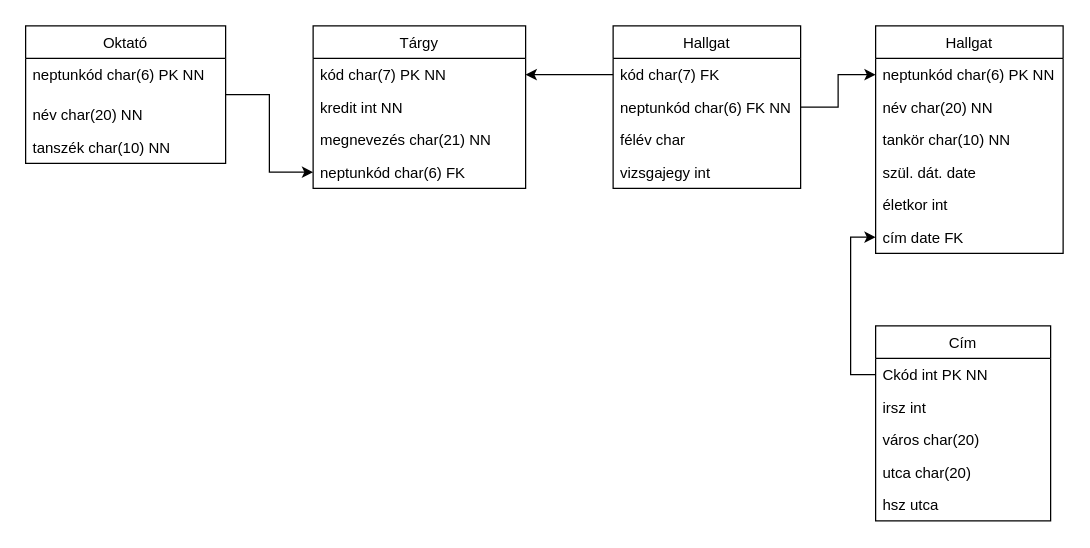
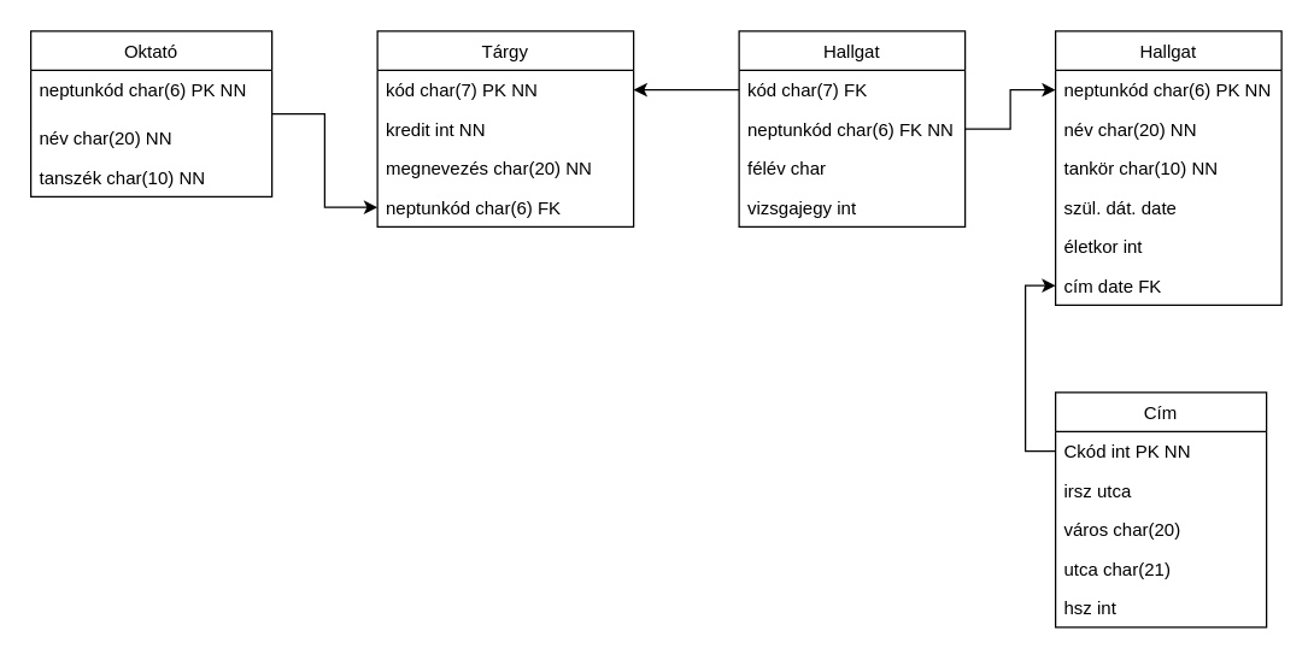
  <mxCell id="0" />
  <mxCell id="1" parent="0" />
  <mxCell id="2" value="" style="edgeStyle=orthogonalEdgeStyle;rounded=0;orthogonalLoop=1;jettySize=auto;html=1;entryX=0;entryY=0.5;entryDx=0;entryDy=0;" parent="1" source="3" target="11" edge="1"><mxGeometry relative="1" as="geometry" /></mxCell>
  <mxCell id="3" value="Oktató" style="swimlane;fontStyle=0;childLayout=stackLayout;horizontal=1;startSize=26;fillColor=none;horizontalStack=0;resizeParent=1;resizeParentMax=0;resizeLast=0;collapsible=1;marginBottom=0;" parent="1" vertex="1"><mxGeometry width="160" height="110" as="geometry" x="20" y="20" /></mxCell>
  <mxCell id="4" value="neptunkód char(6) PK NN" style="text;strokeColor=none;fillColor=none;align=left;verticalAlign=top;spacingLeft=4;spacingRight=4;overflow=hidden;rotatable=0;points=[[0,0.5],[1,0.5]];portConstraint=eastwest;" parent="3" vertex="1"><mxGeometry y="26" width="160" height="32" as="geometry" /></mxCell>
  <mxCell id="5" value="név char(20) NN" style="text;strokeColor=none;fillColor=none;align=left;verticalAlign=top;spacingLeft=4;spacingRight=4;overflow=hidden;rotatable=0;points=[[0,0.5],[1,0.5]];portConstraint=eastwest;" parent="3" vertex="1"><mxGeometry y="58" width="160" height="26" as="geometry" /></mxCell>
  <mxCell id="6" value="tanszék char(10) NN" style="text;strokeColor=none;fillColor=none;align=left;verticalAlign=top;spacingLeft=4;spacingRight=4;overflow=hidden;rotatable=0;points=[[0,0.5],[1,0.5]];portConstraint=eastwest;" parent="3" vertex="1"><mxGeometry y="84" width="160" height="26" as="geometry" /></mxCell>
  <mxCell id="7" value="Tárgy" style="swimlane;fontStyle=0;childLayout=stackLayout;horizontal=1;startSize=26;fillColor=none;horizontalStack=0;resizeParent=1;resizeParentMax=0;resizeLast=0;collapsible=1;marginBottom=0;" parent="1" vertex="1"><mxGeometry x="250" width="170" height="130" as="geometry" y="20" /></mxCell>
  <mxCell id="8" value="kód char(7) PK NN" style="text;strokeColor=none;fillColor=none;align=left;verticalAlign=top;spacingLeft=4;spacingRight=4;overflow=hidden;rotatable=0;points=[[0,0.5],[1,0.5]];portConstraint=eastwest;" parent="7" vertex="1"><mxGeometry y="26" width="170" height="26" as="geometry" /></mxCell>
  <mxCell id="9" value="kredit int NN" style="text;strokeColor=none;fillColor=none;align=left;verticalAlign=top;spacingLeft=4;spacingRight=4;overflow=hidden;rotatable=0;points=[[0,0.5],[1,0.5]];portConstraint=eastwest;" parent="7" vertex="1"><mxGeometry y="52" width="170" height="26" as="geometry" /></mxCell>
- <mxCell id="10" value="megnevezés char(21) NN" style="text;strokeColor=none;fillColor=none;align=left;verticalAlign=top;spacingLeft=4;spacingRight=4;overflow=hidden;rotatable=0;points=[[0,0.5],[1,0.5]];portConstraint=eastwest;" parent="7" vertex="1"><mxGeometry y="78" width="170" height="26" as="geometry" /></mxCell>
+ <mxCell id="10" value="megnevezés char(20) NN" style="text;strokeColor=none;fillColor=none;align=left;verticalAlign=top;spacingLeft=4;spacingRight=4;overflow=hidden;rotatable=0;points=[[0,0.5],[1,0.5]];portConstraint=eastwest;" parent="7" vertex="1"><mxGeometry y="78" width="170" height="26" as="geometry" /></mxCell>
  <mxCell id="11" value="neptunkód char(6) FK" style="text;strokeColor=none;fillColor=none;align=left;verticalAlign=top;spacingLeft=4;spacingRight=4;overflow=hidden;rotatable=0;points=[[0,0.5],[1,0.5]];portConstraint=eastwest;" parent="7" vertex="1"><mxGeometry y="104" width="170" height="26" as="geometry" /></mxCell>
  <mxCell id="12" value="Hallgat" style="swimlane;fontStyle=0;childLayout=stackLayout;horizontal=1;startSize=26;fillColor=none;horizontalStack=0;resizeParent=1;resizeParentMax=0;resizeLast=0;collapsible=1;marginBottom=0;" parent="1" vertex="1"><mxGeometry x="700" width="150" height="182" as="geometry" y="20" /></mxCell>
  <mxCell id="13" value="neptunkód char(6) PK NN" style="text;strokeColor=none;fillColor=none;align=left;verticalAlign=top;spacingLeft=4;spacingRight=4;overflow=hidden;rotatable=0;points=[[0,0.5],[1,0.5]];portConstraint=eastwest;" parent="12" vertex="1"><mxGeometry y="26" width="150" height="26" as="geometry" /></mxCell>
  <mxCell id="14" value="név char(20) NN" style="text;strokeColor=none;fillColor=none;align=left;verticalAlign=top;spacingLeft=4;spacingRight=4;overflow=hidden;rotatable=0;points=[[0,0.5],[1,0.5]];portConstraint=eastwest;" parent="12" vertex="1"><mxGeometry y="52" width="150" height="26" as="geometry" /></mxCell>
  <mxCell id="15" value="tankör char(10) NN" style="text;strokeColor=none;fillColor=none;align=left;verticalAlign=top;spacingLeft=4;spacingRight=4;overflow=hidden;rotatable=0;points=[[0,0.5],[1,0.5]];portConstraint=eastwest;" parent="12" vertex="1"><mxGeometry y="78" width="150" height="26" as="geometry" /></mxCell>
  <mxCell id="16" value="szül. dát. date " style="text;strokeColor=none;fillColor=none;align=left;verticalAlign=top;spacingLeft=4;spacingRight=4;overflow=hidden;rotatable=0;points=[[0,0.5],[1,0.5]];portConstraint=eastwest;" parent="12" vertex="1"><mxGeometry y="104" width="150" height="26" as="geometry" /></mxCell>
  <mxCell id="17" value="életkor int" style="text;strokeColor=none;fillColor=none;align=left;verticalAlign=top;spacingLeft=4;spacingRight=4;overflow=hidden;rotatable=0;points=[[0,0.5],[1,0.5]];portConstraint=eastwest;" parent="12" vertex="1"><mxGeometry y="130" width="150" height="26" as="geometry" /></mxCell>
  <mxCell id="18" value="cím date FK" style="text;strokeColor=none;fillColor=none;align=left;verticalAlign=top;spacingLeft=4;spacingRight=4;overflow=hidden;rotatable=0;points=[[0,0.5],[1,0.5]];portConstraint=eastwest;" parent="12" vertex="1"><mxGeometry y="156" width="150" height="26" as="geometry" /></mxCell>
  <mxCell id="19" value="" style="edgeStyle=orthogonalEdgeStyle;rounded=0;orthogonalLoop=1;jettySize=auto;html=1;entryX=0;entryY=0.5;entryDx=0;entryDy=0;exitX=0;exitY=0.5;exitDx=0;exitDy=0;" parent="1" source="21" target="18" edge="1"><mxGeometry relative="1" as="geometry"><mxPoint x="620" y="325" as="targetPoint" /></mxGeometry></mxCell>
  <mxCell id="20" value="Cím" style="swimlane;fontStyle=0;childLayout=stackLayout;horizontal=1;startSize=26;fillColor=none;horizontalStack=0;resizeParent=1;resizeParentMax=0;resizeLast=0;collapsible=1;marginBottom=0;" parent="1" vertex="1"><mxGeometry x="700" y="260" width="140" height="156" as="geometry" /></mxCell>
  <mxCell id="21" value="Ckód int PK NN" style="text;strokeColor=none;fillColor=none;align=left;verticalAlign=top;spacingLeft=4;spacingRight=4;overflow=hidden;rotatable=0;points=[[0,0.5],[1,0.5]];portConstraint=eastwest;" parent="20" vertex="1"><mxGeometry y="26" width="140" height="26" as="geometry" /></mxCell>
- <mxCell id="22" value="irsz int " style="text;strokeColor=none;fillColor=none;align=left;verticalAlign=top;spacingLeft=4;spacingRight=4;overflow=hidden;rotatable=0;points=[[0,0.5],[1,0.5]];portConstraint=eastwest;" parent="20" vertex="1"><mxGeometry y="52" width="140" height="26" as="geometry" /></mxCell>
+ <mxCell id="22" value="irsz utca " style="text;strokeColor=none;fillColor=none;align=left;verticalAlign=top;spacingLeft=4;spacingRight=4;overflow=hidden;rotatable=0;points=[[0,0.5],[1,0.5]];portConstraint=eastwest;" parent="20" vertex="1"><mxGeometry y="52" width="140" height="26" as="geometry" /></mxCell>
  <mxCell id="23" value="város char(20)" style="text;strokeColor=none;fillColor=none;align=left;verticalAlign=top;spacingLeft=4;spacingRight=4;overflow=hidden;rotatable=0;points=[[0,0.5],[1,0.5]];portConstraint=eastwest;" parent="20" vertex="1"><mxGeometry y="78" width="140" height="26" as="geometry" /></mxCell>
- <mxCell id="24" value="utca char(20)" style="text;strokeColor=none;fillColor=none;align=left;verticalAlign=top;spacingLeft=4;spacingRight=4;overflow=hidden;rotatable=0;points=[[0,0.5],[1,0.5]];portConstraint=eastwest;" parent="20" vertex="1"><mxGeometry y="104" width="140" height="26" as="geometry" /></mxCell>
- <mxCell id="25" value="hsz utca" style="text;strokeColor=none;fillColor=none;align=left;verticalAlign=top;spacingLeft=4;spacingRight=4;overflow=hidden;rotatable=0;points=[[0,0.5],[1,0.5]];portConstraint=eastwest;" parent="20" vertex="1"><mxGeometry y="130" width="140" height="26" as="geometry" /></mxCell>
+ <mxCell id="24" value="utca char(21)" style="text;strokeColor=none;fillColor=none;align=left;verticalAlign=top;spacingLeft=4;spacingRight=4;overflow=hidden;rotatable=0;points=[[0,0.5],[1,0.5]];portConstraint=eastwest;" parent="20" vertex="1"><mxGeometry y="104" width="140" height="26" as="geometry" /></mxCell>
+ <mxCell id="25" value="hsz int" style="text;strokeColor=none;fillColor=none;align=left;verticalAlign=top;spacingLeft=4;spacingRight=4;overflow=hidden;rotatable=0;points=[[0,0.5],[1,0.5]];portConstraint=eastwest;" parent="20" vertex="1"><mxGeometry y="130" width="140" height="26" as="geometry" /></mxCell>
  <mxCell id="26" value="" style="edgeStyle=orthogonalEdgeStyle;rounded=0;orthogonalLoop=1;jettySize=auto;html=1;entryX=0;entryY=0.5;entryDx=0;entryDy=0;" parent="1" source="27" target="13" edge="1"><mxGeometry relative="1" as="geometry" /></mxCell>
  <mxCell id="27" value="Hallgat" style="swimlane;fontStyle=0;childLayout=stackLayout;horizontal=1;startSize=26;fillColor=none;horizontalStack=0;resizeParent=1;resizeParentMax=0;resizeLast=0;collapsible=1;marginBottom=0;" parent="1" vertex="1"><mxGeometry x="490" width="150" height="130" as="geometry" y="20" /></mxCell>
  <mxCell id="28" value="kód char(7) FK" style="text;strokeColor=none;fillColor=none;align=left;verticalAlign=top;spacingLeft=4;spacingRight=4;overflow=hidden;rotatable=0;points=[[0,0.5],[1,0.5]];portConstraint=eastwest;" parent="27" vertex="1"><mxGeometry y="26" width="150" height="26" as="geometry" /></mxCell>
  <mxCell id="29" value="neptunkód char(6) FK NN" style="text;strokeColor=none;fillColor=none;align=left;verticalAlign=top;spacingLeft=4;spacingRight=4;overflow=hidden;rotatable=0;points=[[0,0.5],[1,0.5]];portConstraint=eastwest;" parent="27" vertex="1"><mxGeometry y="52" width="150" height="26" as="geometry" /></mxCell>
  <mxCell id="30" value="félév char " style="text;strokeColor=none;fillColor=none;align=left;verticalAlign=top;spacingLeft=4;spacingRight=4;overflow=hidden;rotatable=0;points=[[0,0.5],[1,0.5]];portConstraint=eastwest;" parent="27" vertex="1"><mxGeometry y="78" width="150" height="26" as="geometry" /></mxCell>
  <mxCell id="31" value="vizsgajegy int" style="text;strokeColor=none;fillColor=none;align=left;verticalAlign=top;spacingLeft=4;spacingRight=4;overflow=hidden;rotatable=0;points=[[0,0.5],[1,0.5]];portConstraint=eastwest;" parent="27" vertex="1"><mxGeometry y="104" width="150" height="26" as="geometry" /></mxCell>
  <mxCell id="32" value="" style="edgeStyle=orthogonalEdgeStyle;rounded=0;orthogonalLoop=1;jettySize=auto;html=1;entryX=1;entryY=0.5;entryDx=0;entryDy=0;exitX=0;exitY=0.5;exitDx=0;exitDy=0;" parent="1" source="28" target="8" edge="1"><mxGeometry relative="1" as="geometry" /></mxCell>
